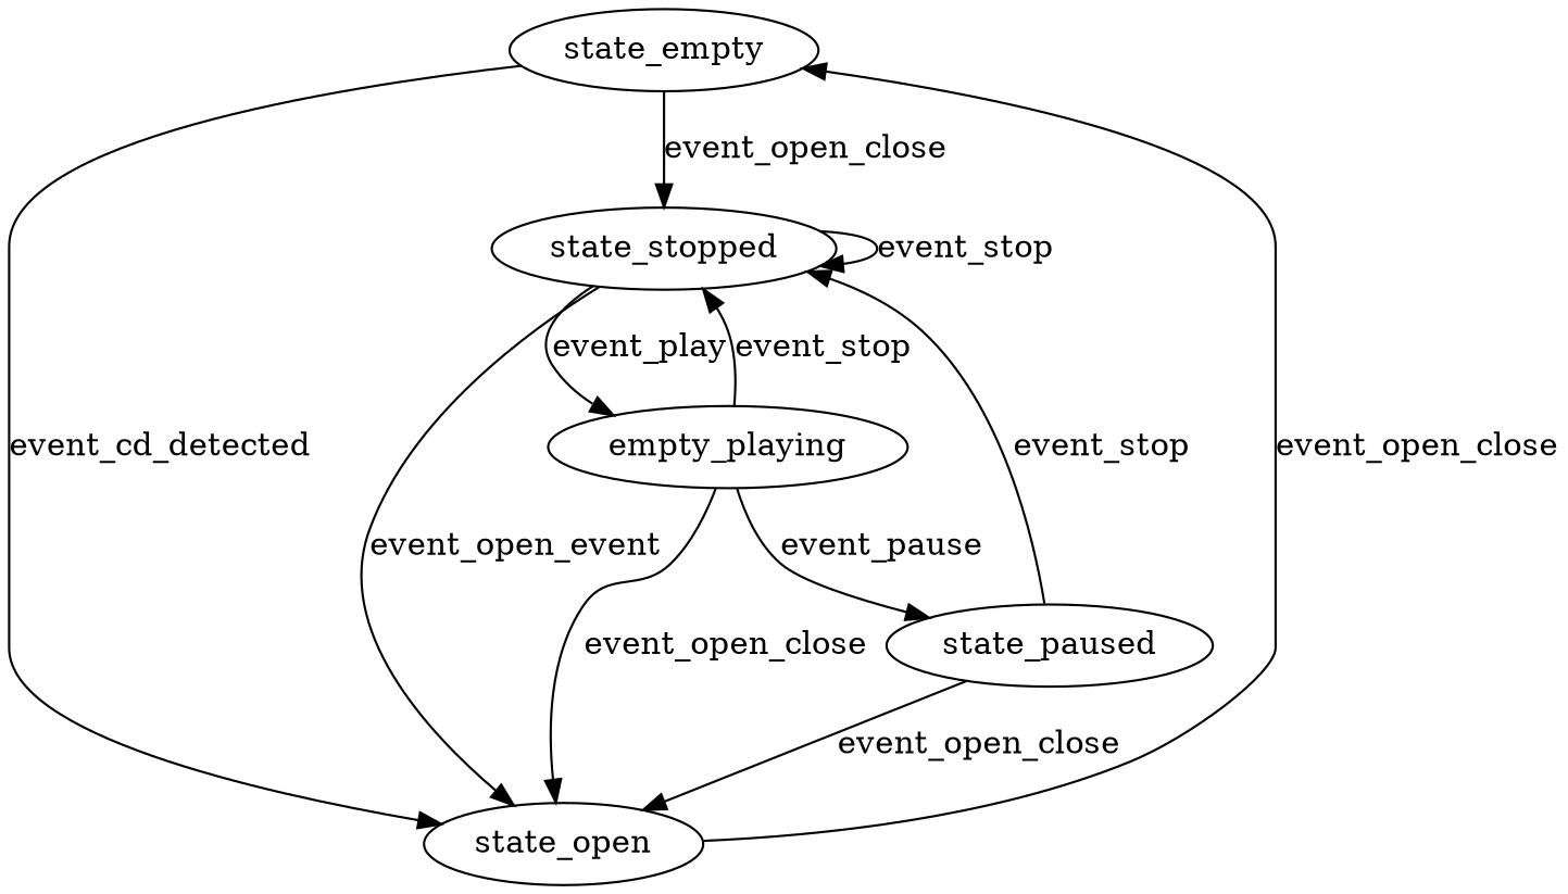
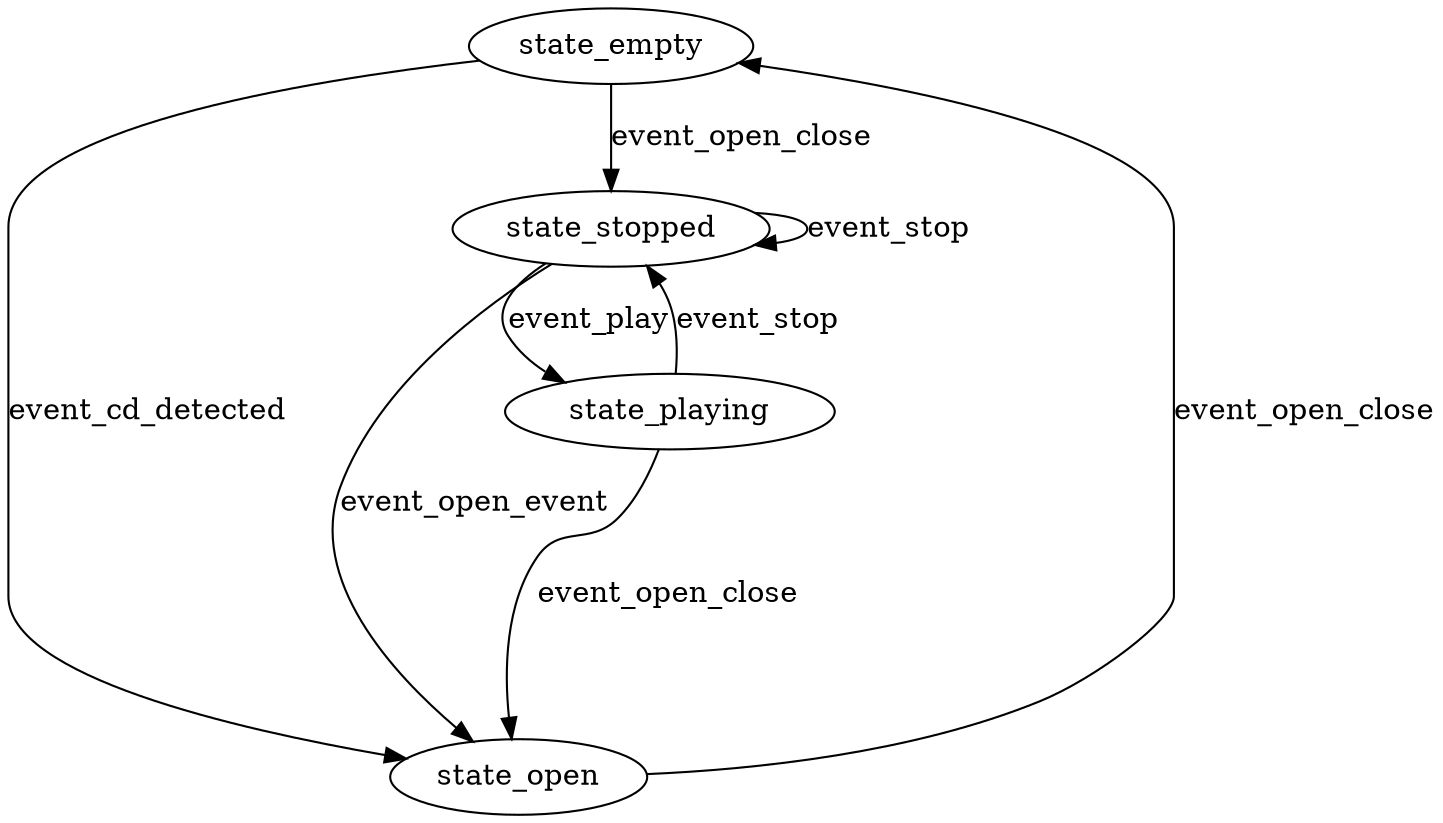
  digraph {
    state_empty
    state_open
    state_stopped
-   state_playing [label=empty_playing]
-   state_paused
+   state_playing
    state_empty -> state_open [label=event_cd_detected]
    state_empty -> state_stopped [label=event_open_close]
    state_open -> state_empty [label=event_open_close]
    state_stopped -> state_open [label=event_open_event]
    state_stopped -> state_stopped [label=event_stop]
    state_stopped -> state_playing [label=event_play]
    state_playing -> state_open [label=event_open_close]
    state_playing -> state_stopped [label=event_stop]
-   state_playing -> state_paused [label=event_pause]
-   state_paused -> state_open [label=event_open_close]
-   state_paused -> state_stopped [label=event_stop]
  }
